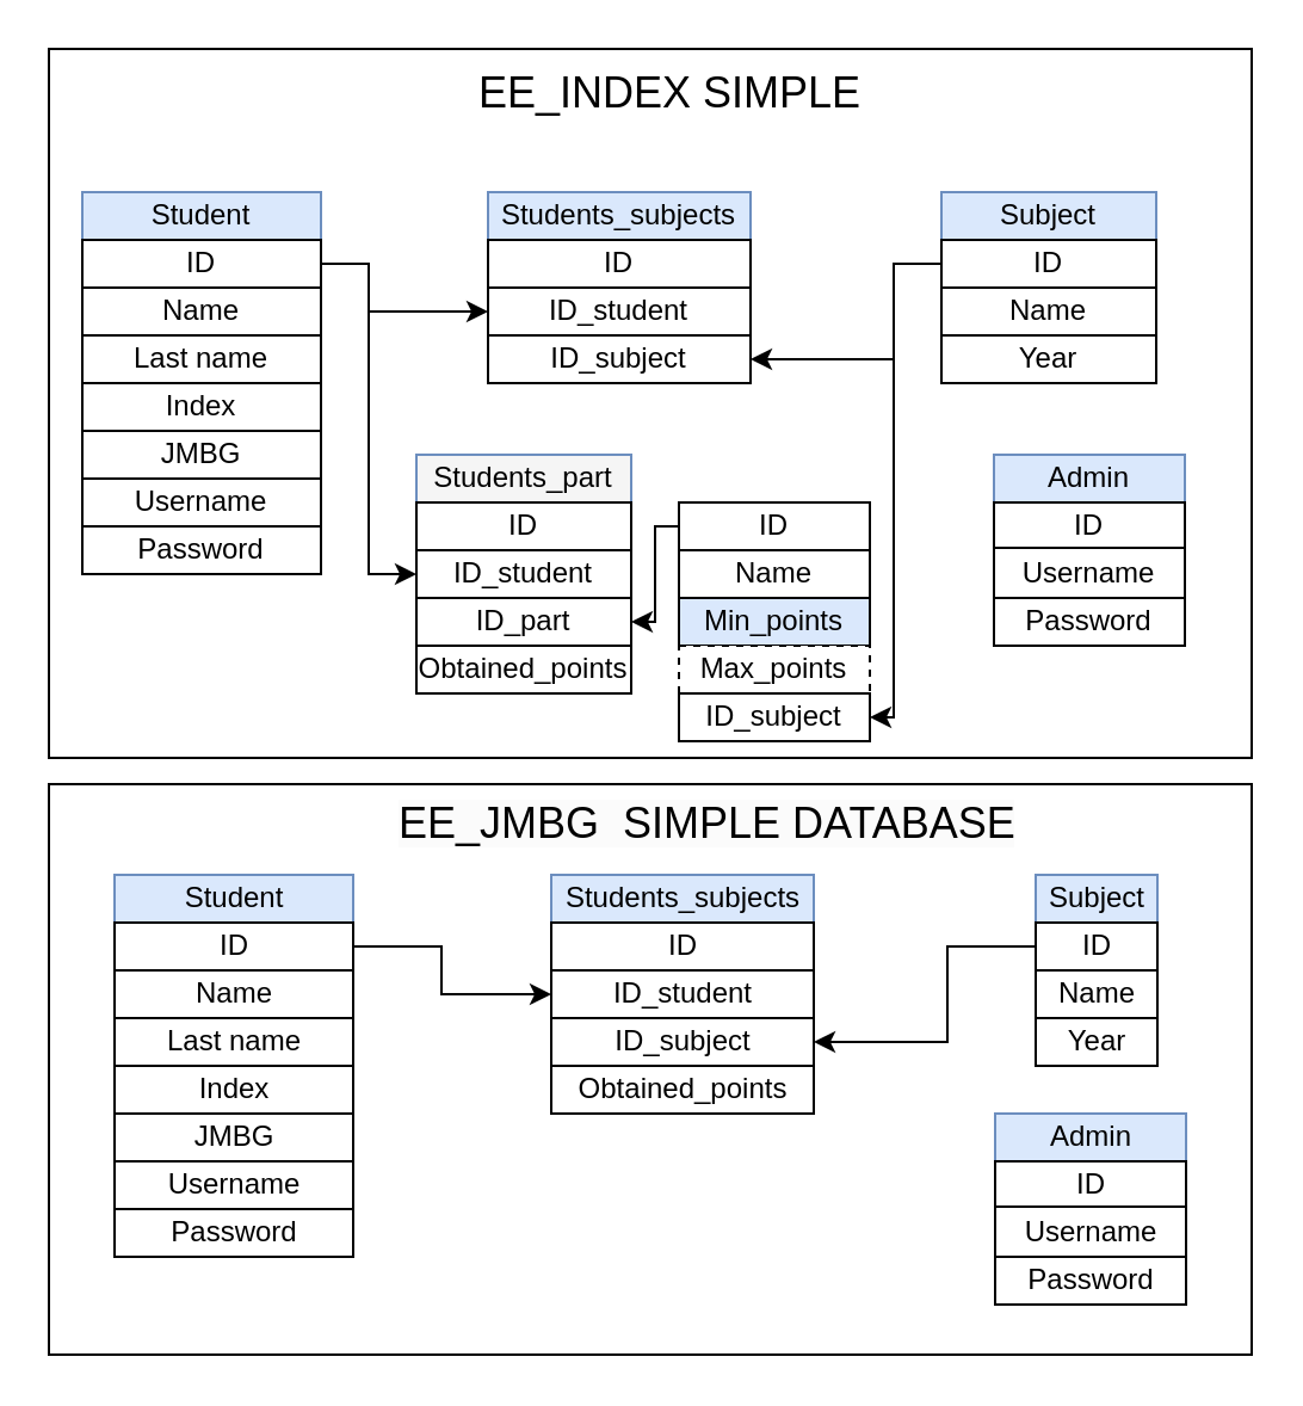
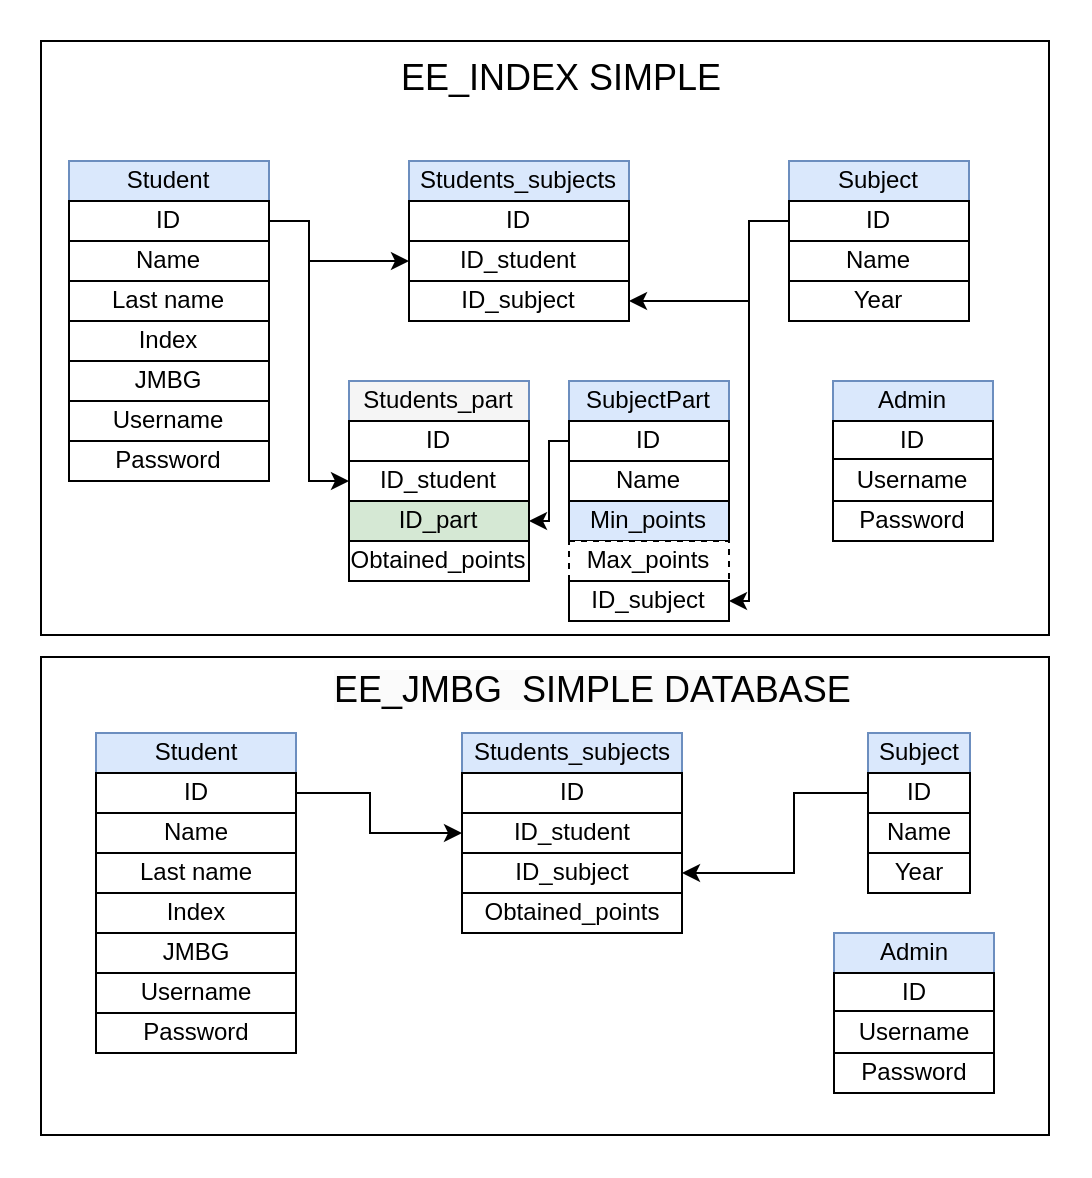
  <mxCell id="0" />
  <mxCell id="1" parent="0" />
  <mxCell id="2" value="" style="rounded=0;whiteSpace=wrap;html=1;" vertex="1" parent="1"><mxGeometry x="20" y="328" width="504" height="239" as="geometry" /></mxCell>
  <mxCell id="3" value="" style="rounded=0;whiteSpace=wrap;html=1;" vertex="1" parent="1"><mxGeometry x="20" y="20" width="504" height="297" as="geometry" /></mxCell>
  <mxCell id="4" value="Student" style="rounded=0;whiteSpace=wrap;html=1;fillColor=#dae8fc;strokeColor=#6c8ebf;" vertex="1" parent="1"><mxGeometry x="34" y="80" width="100" height="20" as="geometry" /></mxCell>
  <mxCell id="5" value="ID" style="rounded=0;whiteSpace=wrap;html=1;" vertex="1" parent="1"><mxGeometry x="34" y="100" width="100" height="20" as="geometry" /></mxCell>
  <mxCell id="6" value="Name" style="rounded=0;whiteSpace=wrap;html=1;" vertex="1" parent="1"><mxGeometry x="34" y="120" width="100" height="20" as="geometry" /></mxCell>
  <mxCell id="7" value="Last name" style="rounded=0;whiteSpace=wrap;html=1;" vertex="1" parent="1"><mxGeometry x="34" y="140" width="100" height="20" as="geometry" /></mxCell>
  <mxCell id="8" value="Index" style="rounded=0;whiteSpace=wrap;html=1;" vertex="1" parent="1"><mxGeometry x="34" y="160" width="100" height="20" as="geometry" /></mxCell>
  <mxCell id="9" value="JMBG" style="rounded=0;whiteSpace=wrap;html=1;" vertex="1" parent="1"><mxGeometry x="34" y="180" width="100" height="20" as="geometry" /></mxCell>
  <mxCell id="10" value="Username" style="rounded=0;whiteSpace=wrap;html=1;" vertex="1" parent="1"><mxGeometry x="34" y="200" width="100" height="20" as="geometry" /></mxCell>
  <mxCell id="11" value="Password" style="rounded=0;whiteSpace=wrap;html=1;" vertex="1" parent="1"><mxGeometry x="34" y="220" width="100" height="20" as="geometry" /></mxCell>
  <mxCell id="12" value="Subject" style="rounded=0;whiteSpace=wrap;html=1;fillColor=#dae8fc;strokeColor=#6c8ebf;" vertex="1" parent="1"><mxGeometry x="394" y="80" width="90" height="20" as="geometry" /></mxCell>
  <mxCell id="13" value="ID" style="rounded=0;whiteSpace=wrap;html=1;" vertex="1" parent="1"><mxGeometry x="394" y="100" width="90" height="20" as="geometry" /></mxCell>
  <mxCell id="14" value="Name" style="rounded=0;whiteSpace=wrap;html=1;" vertex="1" parent="1"><mxGeometry x="394" y="120" width="90" height="20" as="geometry" /></mxCell>
  <mxCell id="15" value="Year" style="rounded=0;whiteSpace=wrap;html=1;" vertex="1" parent="1"><mxGeometry x="394" y="140" width="90" height="20" as="geometry" /></mxCell>
  <mxCell id="16" value="Students_subjects" style="rounded=0;whiteSpace=wrap;html=1;fillColor=#dae8fc;strokeColor=#6c8ebf;" vertex="1" parent="1"><mxGeometry x="204" y="80" width="110" height="20" as="geometry" /></mxCell>
  <mxCell id="17" value="ID" style="rounded=0;whiteSpace=wrap;html=1;" vertex="1" parent="1"><mxGeometry x="204" y="100" width="110" height="20" as="geometry" /></mxCell>
  <mxCell id="18" value="ID_student" style="rounded=0;whiteSpace=wrap;html=1;" vertex="1" parent="1"><mxGeometry x="204" y="120" width="110" height="20" as="geometry" /></mxCell>
  <mxCell id="19" value="ID_subject" style="rounded=0;whiteSpace=wrap;html=1;" vertex="1" parent="1"><mxGeometry x="204" y="140" width="110" height="20" as="geometry" /></mxCell>
+ <mxCell id="20" value="SubjectPart" style="rounded=0;whiteSpace=wrap;html=1;fillColor=#dae8fc;strokeColor=#6c8ebf;" vertex="1" parent="1"><mxGeometry x="284" y="190" width="80" height="20" as="geometry" /></mxCell>
  <mxCell id="21" value="ID" style="rounded=0;whiteSpace=wrap;html=1;" vertex="1" parent="1"><mxGeometry x="284" y="210" width="80" height="20" as="geometry" /></mxCell>
  <mxCell id="22" value="Min_points" style="rounded=0;whiteSpace=wrap;html=1;fillColor=#dae8fc;" vertex="1" parent="1"><mxGeometry x="284" y="250" width="80" height="20" as="geometry" /></mxCell>
  <mxCell id="23" value="Max_points" style="rounded=0;whiteSpace=wrap;html=1;dashed=1;" vertex="1" parent="1"><mxGeometry x="284" y="270" width="80" height="20" as="geometry" /></mxCell>
  <mxCell id="24" value="ID_subject" style="rounded=0;whiteSpace=wrap;html=1;" vertex="1" parent="1"><mxGeometry x="284" y="290" width="80" height="20" as="geometry" /></mxCell>
  <mxCell id="25" value="" style="endArrow=classic;html=1;rounded=0;entryX=0;entryY=0.5;entryDx=0;entryDy=0;exitX=1;exitY=0.5;exitDx=0;exitDy=0;" edge="1" parent="1" source="5" target="18"><mxGeometry width="50" height="50" relative="1" as="geometry"><mxPoint x="144" y="70" as="sourcePoint" /><mxPoint x="194" y="20" as="targetPoint" /><Array as="points"><mxPoint x="154" y="110" /><mxPoint x="154" y="130" /></Array></mxGeometry></mxCell>
  <mxCell id="26" value="Students_part" style="rounded=0;whiteSpace=wrap;html=1;fillColor=#f5f5f5;strokeColor=#6c8ebf;" vertex="1" parent="1"><mxGeometry x="174" y="190" width="90" height="20" as="geometry" /></mxCell>
  <mxCell id="27" value="ID" style="rounded=0;whiteSpace=wrap;html=1;" vertex="1" parent="1"><mxGeometry x="174" y="210" width="90" height="20" as="geometry" /></mxCell>
  <mxCell id="28" value="ID_student" style="rounded=0;whiteSpace=wrap;html=1;" vertex="1" parent="1"><mxGeometry x="174" y="230" width="90" height="20" as="geometry" /></mxCell>
- <mxCell id="29" value="ID_part" style="rounded=0;whiteSpace=wrap;html=1;" vertex="1" parent="1"><mxGeometry x="174" y="250" width="90" height="20" as="geometry" /></mxCell>
+ <mxCell id="29" value="ID_part" style="rounded=0;whiteSpace=wrap;html=1;fillColor=#d5e8d4;" vertex="1" parent="1"><mxGeometry x="174" y="250" width="90" height="20" as="geometry" /></mxCell>
  <mxCell id="30" value="" style="endArrow=classic;html=1;rounded=0;entryX=1;entryY=0.5;entryDx=0;entryDy=0;exitX=0;exitY=0.5;exitDx=0;exitDy=0;" edge="1" parent="1" source="13" target="19"><mxGeometry width="50" height="50" relative="1" as="geometry"><mxPoint x="394" y="115" as="sourcePoint" /><mxPoint x="444" y="65" as="targetPoint" /><Array as="points"><mxPoint x="374" y="110" /><mxPoint x="374" y="150" /></Array></mxGeometry></mxCell>
  <mxCell id="31" value="" style="endArrow=classic;html=1;rounded=0;entryX=1;entryY=0.5;entryDx=0;entryDy=0;" edge="1" parent="1" target="24"><mxGeometry width="50" height="50" relative="1" as="geometry"><mxPoint x="374" y="150" as="sourcePoint" /><mxPoint x="434" y="185" as="targetPoint" /><Array as="points"><mxPoint x="374" y="300" /></Array></mxGeometry></mxCell>
  <mxCell id="32" value="" style="endArrow=classic;html=1;rounded=0;" edge="1" parent="1"><mxGeometry width="50" height="50" relative="1" as="geometry"><mxPoint x="154" y="130" as="sourcePoint" /><mxPoint x="174" y="240" as="targetPoint" /><Array as="points"><mxPoint x="154" y="240" /></Array></mxGeometry></mxCell>
  <mxCell id="33" value="" style="endArrow=classic;html=1;rounded=0;entryX=1;entryY=0.5;entryDx=0;entryDy=0;exitX=0;exitY=0.5;exitDx=0;exitDy=0;exitPerimeter=0;" edge="1" parent="1" source="21" target="29"><mxGeometry width="50" height="50" relative="1" as="geometry"><mxPoint x="284" y="210" as="sourcePoint" /><mxPoint x="334" y="160" as="targetPoint" /><Array as="points"><mxPoint x="274" y="220" /><mxPoint x="274" y="260" /></Array></mxGeometry></mxCell>
  <mxCell id="34" value="Admin" style="rounded=0;whiteSpace=wrap;html=1;fillColor=#dae8fc;strokeColor=#6c8ebf;" vertex="1" parent="1"><mxGeometry x="416" y="190" width="80" height="20" as="geometry" /></mxCell>
  <mxCell id="35" value="ID" style="rounded=0;whiteSpace=wrap;html=1;" vertex="1" parent="1"><mxGeometry x="416" y="210" width="80" height="20" as="geometry" /></mxCell>
  <mxCell id="36" value="Username" style="rounded=0;whiteSpace=wrap;html=1;" vertex="1" parent="1"><mxGeometry x="416" y="229" width="80" height="22" as="geometry" /></mxCell>
  <mxCell id="37" value="Password" style="rounded=0;whiteSpace=wrap;html=1;" vertex="1" parent="1"><mxGeometry x="416" y="250" width="80" height="20" as="geometry" /></mxCell>
  <mxCell id="38" value="Obtained_points" style="rounded=0;whiteSpace=wrap;html=1;" vertex="1" parent="1"><mxGeometry x="174" y="270" width="90" height="20" as="geometry" /></mxCell>
  <mxCell id="39" value="&lt;font style=&quot;font-size: 18px;&quot;&gt;EE_INDEX SIMPLE&lt;/font&gt;" style="text;html=1;align=center;verticalAlign=middle;resizable=0;points=[];autosize=1;strokeColor=none;fillColor=none;" vertex="1" parent="1"><mxGeometry x="177" y="22" width="205" height="34" as="geometry" /></mxCell>
  <mxCell id="40" value="Name" style="rounded=0;whiteSpace=wrap;html=1;" vertex="1" parent="1"><mxGeometry x="284" y="230" width="80" height="20" as="geometry" /></mxCell>
  <mxCell id="41" value="Student" style="rounded=0;whiteSpace=wrap;html=1;fillColor=#dae8fc;strokeColor=#6c8ebf;" vertex="1" parent="1"><mxGeometry x="47.5" y="366" width="100" height="20" as="geometry" /></mxCell>
  <mxCell id="42" value="ID" style="rounded=0;whiteSpace=wrap;html=1;" vertex="1" parent="1"><mxGeometry x="47.5" y="386" width="100" height="20" as="geometry" /></mxCell>
  <mxCell id="43" value="Name" style="rounded=0;whiteSpace=wrap;html=1;" vertex="1" parent="1"><mxGeometry x="47.5" y="406" width="100" height="20" as="geometry" /></mxCell>
  <mxCell id="44" value="Last name" style="rounded=0;whiteSpace=wrap;html=1;" vertex="1" parent="1"><mxGeometry x="47.5" y="426" width="100" height="20" as="geometry" /></mxCell>
  <mxCell id="45" value="Index" style="rounded=0;whiteSpace=wrap;html=1;" vertex="1" parent="1"><mxGeometry x="47.5" y="446" width="100" height="20" as="geometry" /></mxCell>
  <mxCell id="46" value="JMBG" style="rounded=0;whiteSpace=wrap;html=1;" vertex="1" parent="1"><mxGeometry x="47.5" y="466" width="100" height="20" as="geometry" /></mxCell>
  <mxCell id="47" value="Username" style="rounded=0;whiteSpace=wrap;html=1;" vertex="1" parent="1"><mxGeometry x="47.5" y="486" width="100" height="20" as="geometry" /></mxCell>
  <mxCell id="48" value="Password" style="rounded=0;whiteSpace=wrap;html=1;" vertex="1" parent="1"><mxGeometry x="47.5" y="506" width="100" height="20" as="geometry" /></mxCell>
  <mxCell id="49" value="&lt;span style=&quot;color: rgb(0, 0, 0); font-family: Helvetica; font-size: 18px; font-style: normal; font-variant-ligatures: normal; font-variant-caps: normal; font-weight: 400; letter-spacing: normal; orphans: 2; text-align: center; text-indent: 0px; text-transform: none; widows: 2; word-spacing: 0px; -webkit-text-stroke-width: 0px; background-color: rgb(251, 251, 251); text-decoration-thickness: initial; text-decoration-style: initial; text-decoration-color: initial; float: none; display: inline !important;&quot;&gt;EE_JMBG&amp;nbsp; SIMPLE DATABASE&lt;/span&gt;" style="text;whiteSpace=wrap;html=1;" vertex="1" parent="1"><mxGeometry x="164.5" y="328" width="324.5" height="44" as="geometry" /></mxCell>
  <mxCell id="50" value="Subject" style="rounded=0;whiteSpace=wrap;html=1;fillColor=#dae8fc;strokeColor=#6c8ebf;" vertex="1" parent="1"><mxGeometry x="433.5" y="366" width="51" height="20" as="geometry" /></mxCell>
  <mxCell id="51" value="ID" style="rounded=0;whiteSpace=wrap;html=1;" vertex="1" parent="1"><mxGeometry x="433.5" y="386" width="51" height="20" as="geometry" /></mxCell>
  <mxCell id="52" value="Name" style="rounded=0;whiteSpace=wrap;html=1;" vertex="1" parent="1"><mxGeometry x="433.5" y="406" width="51" height="20" as="geometry" /></mxCell>
  <mxCell id="53" value="Year" style="rounded=0;whiteSpace=wrap;html=1;" vertex="1" parent="1"><mxGeometry x="433.5" y="426" width="51" height="20" as="geometry" /></mxCell>
  <mxCell id="54" value="Students_subjects" style="rounded=0;whiteSpace=wrap;html=1;fillColor=#dae8fc;strokeColor=#6c8ebf;" vertex="1" parent="1"><mxGeometry x="230.5" y="366" width="110" height="20" as="geometry" /></mxCell>
  <mxCell id="55" value="ID" style="rounded=0;whiteSpace=wrap;html=1;" vertex="1" parent="1"><mxGeometry x="230.5" y="386" width="110" height="20" as="geometry" /></mxCell>
  <mxCell id="56" value="ID_student" style="rounded=0;whiteSpace=wrap;html=1;" vertex="1" parent="1"><mxGeometry x="230.5" y="406" width="110" height="20" as="geometry" /></mxCell>
  <mxCell id="57" value="ID_subject" style="rounded=0;whiteSpace=wrap;html=1;" vertex="1" parent="1"><mxGeometry x="230.5" y="426" width="110" height="20" as="geometry" /></mxCell>
  <mxCell id="58" value="Obtained_points" style="rounded=0;whiteSpace=wrap;html=1;" vertex="1" parent="1"><mxGeometry x="230.5" y="446" width="110" height="20" as="geometry" /></mxCell>
  <mxCell id="59" value="Admin" style="rounded=0;whiteSpace=wrap;html=1;fillColor=#dae8fc;strokeColor=#6c8ebf;" vertex="1" parent="1"><mxGeometry x="416.5" y="466" width="80" height="20" as="geometry" /></mxCell>
  <mxCell id="60" value="ID" style="rounded=0;whiteSpace=wrap;html=1;" vertex="1" parent="1"><mxGeometry x="416.5" y="486" width="80" height="20" as="geometry" /></mxCell>
  <mxCell id="61" value="Username" style="rounded=0;whiteSpace=wrap;html=1;" vertex="1" parent="1"><mxGeometry x="416.5" y="505" width="80" height="22" as="geometry" /></mxCell>
  <mxCell id="62" value="Password" style="rounded=0;whiteSpace=wrap;html=1;" vertex="1" parent="1"><mxGeometry x="416.5" y="526" width="80" height="20" as="geometry" /></mxCell>
  <mxCell id="63" value="" style="endArrow=classic;html=1;rounded=0;exitX=0;exitY=0.5;exitDx=0;exitDy=0;entryX=1;entryY=0.5;entryDx=0;entryDy=0;" edge="1" parent="1" source="51" target="57"><mxGeometry width="50" height="50" relative="1" as="geometry"><mxPoint x="349.5" y="452" as="sourcePoint" /><mxPoint x="399.5" y="402" as="targetPoint" /><Array as="points"><mxPoint x="396.5" y="396" /><mxPoint x="396.5" y="436" /></Array></mxGeometry></mxCell>
  <mxCell id="64" value="" style="endArrow=classic;html=1;rounded=0;exitX=1;exitY=0.5;exitDx=0;exitDy=0;entryX=0;entryY=0.5;entryDx=0;entryDy=0;" edge="1" parent="1" source="42" target="56"><mxGeometry width="50" height="50" relative="1" as="geometry"><mxPoint x="154.5" y="410" as="sourcePoint" /><mxPoint x="204.5" y="360" as="targetPoint" /><Array as="points"><mxPoint x="184.5" y="396" /><mxPoint x="184.5" y="416" /></Array></mxGeometry></mxCell>
